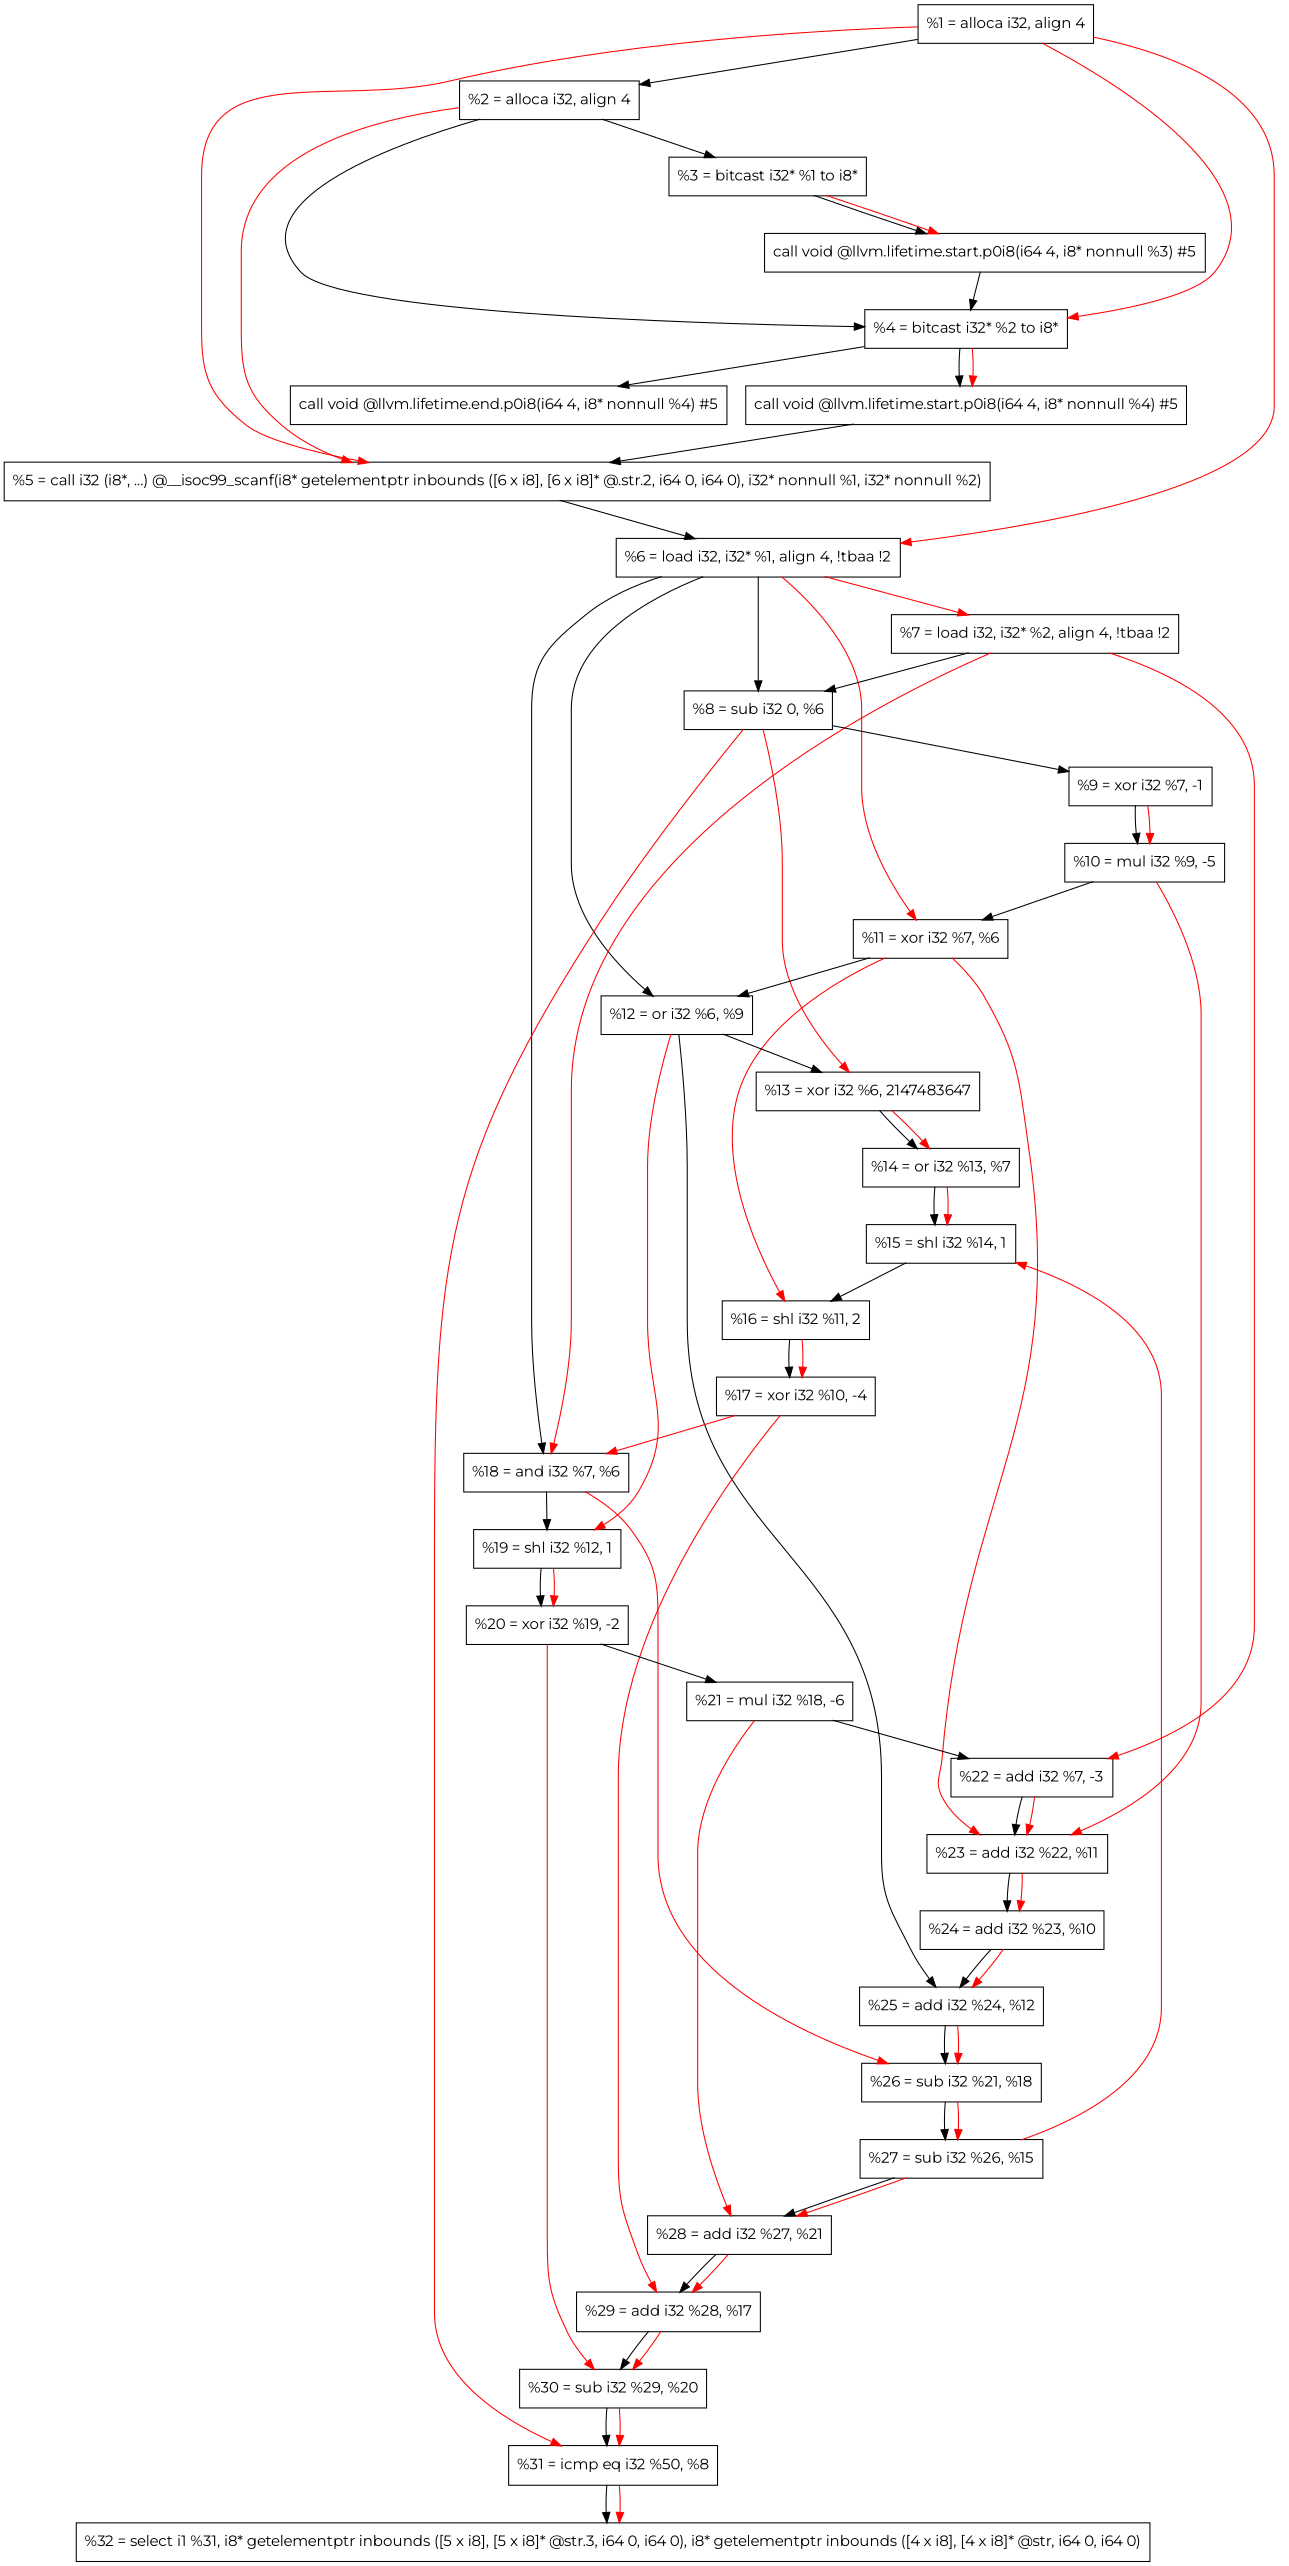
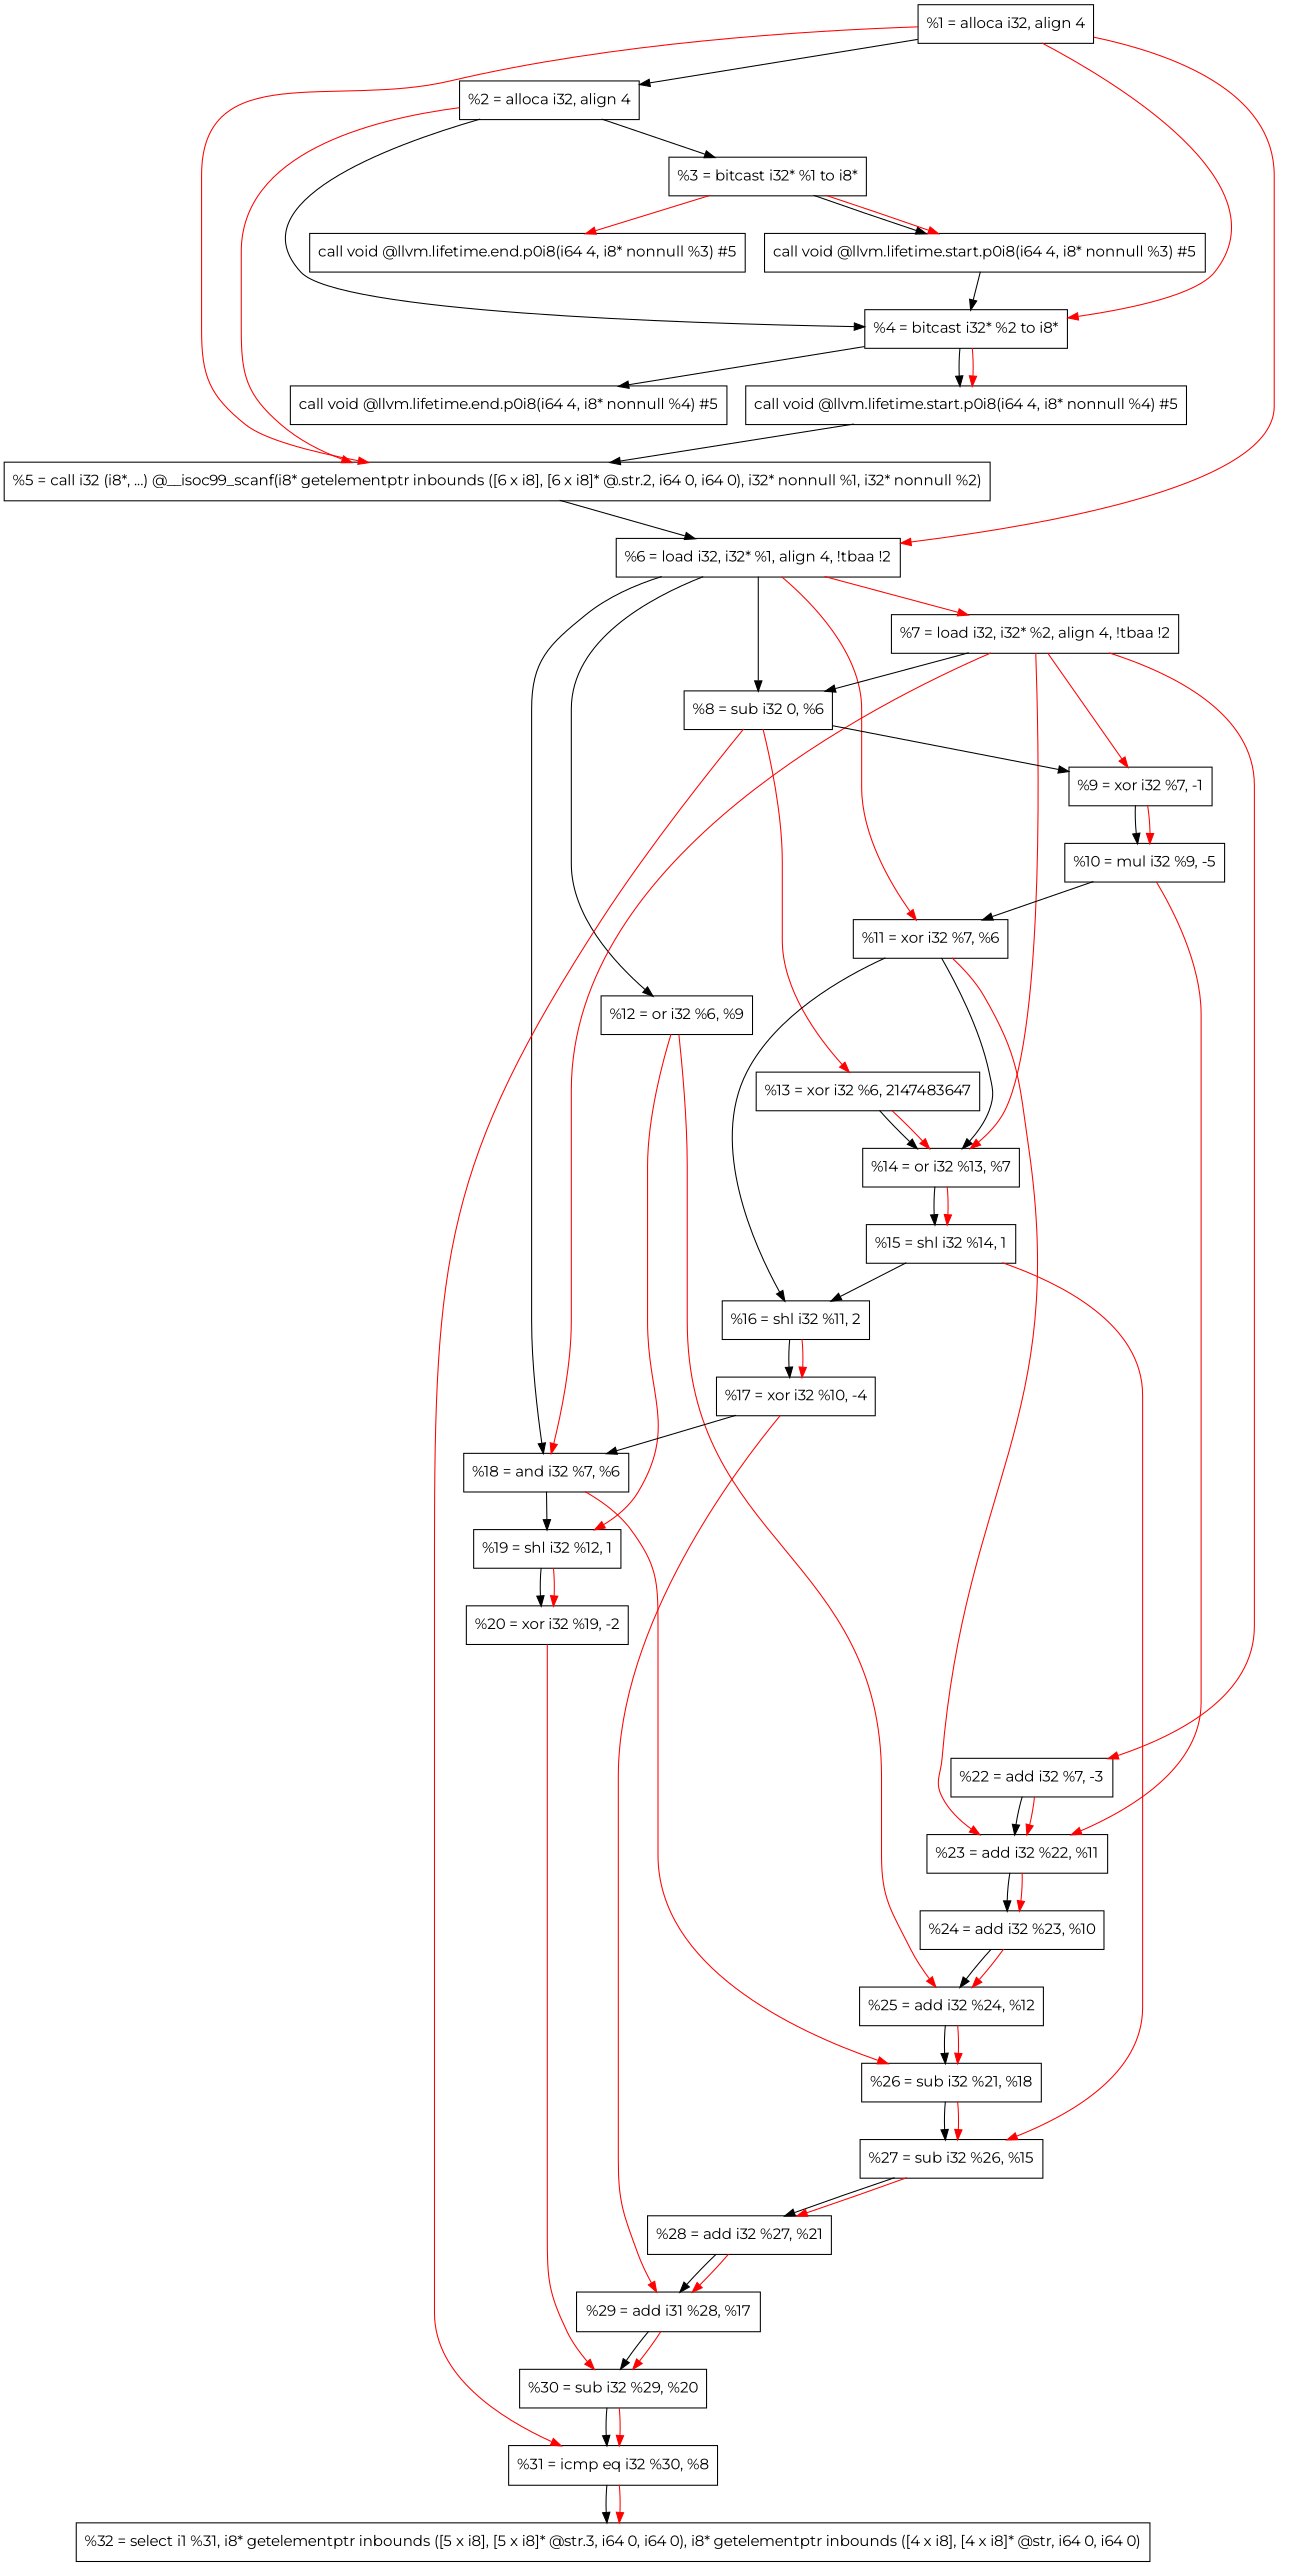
  digraph {
    fontname=Montserrat
    node [fontname=Montserrat shape=record]
    edge [fontname=Montserrat color=red]
    n1 [label="  %1 = alloca i32, align 4"]
    n2 [label="  %2 = alloca i32, align 4"]
    n3 [label="  %5 = call i32 (i8*, ...) @__isoc99_scanf(i8* getelementptr inbounds ([6 x i8], [6 x i8]* @.str.2, i64 0, i64 0), i32* nonnull %1, i32* nonnull %2)"]
    n4 [label="  %6 = load i32, i32* %1, align 4, !tbaa !2"]
    n5 [label="  %4 = bitcast i32* %2 to i8*"]
    n6 [label="  %3 = bitcast i32* %1 to i8*"]
    n7 [label="  call void @llvm.lifetime.start.p0i8(i64 4, i8* nonnull %3) #5"]
+   n8 [label="  call void @llvm.lifetime.end.p0i8(i64 4, i8* nonnull %3) #5"]
    n9 [label="  %7 = load i32, i32* %2, align 4, !tbaa !2"]
    n10 [label="  %8 = sub i32 0, %6"]
    n11 [label="  %11 = xor i32 %7, %6"]
    n12 [label="  %12 = or i32 %6, %9"]
    n13 [label="  %18 = and i32 %7, %6"]
    n14 [label="  call void @llvm.lifetime.start.p0i8(i64 4, i8* nonnull %4) #5"]
    n15 [label="  call void @llvm.lifetime.end.p0i8(i64 4, i8* nonnull %4) #5"]
    n16 [label="  %9 = xor i32 %7, -1"]
    n17 [label="  %14 = or i32 %13, %7"]
    n18 [label="%22 = add i32 %7, -3"]
    n19 [label="  %13 = xor i32 %6, 2147483647"]
-   n20 [label="%31 = icmp eq i32 %50, %8"]
+   n20 [label="  %31 = icmp eq i32 %30, %8"]
    n21 [label="  %16 = shl i32 %11, 2"]
    n22 [label="  %23 = add i32 %22, %11"]
    n23 [label="  %19 = shl i32 %12, 1"]
    n24 [label="  %25 = add i32 %24, %12"]
    n25 [label="%26 = sub i32 %21, %18"]
    n26 [label="  %10 = mul i32 %9, -5"]
    n27 [label="  %15 = shl i32 %14, 1"]
    n28 [label="  %32 = select i1 %31, i8* getelementptr inbounds ([5 x i8], [5 x i8]* @str.3, i64 0, i64 0), i8* getelementptr inbounds ([4 x i8], [4 x i8]* @str, i64 0, i64 0)"]
    n29 [label="  %24 = add i32 %23, %10"]
    n30 [label="%17 = xor i32 %10, -4"]
    n31 [label="  %20 = xor i32 %19, -2"]
    n32 [label="  %27 = sub i32 %26, %15"]
    n33 [label="  %28 = add i32 %27, %21"]
-   n34 [label="  %29 = add i32 %28, %17"]
+   n34 [label="%29 = add i31 %28, %17"]
    n35 [label="  %30 = sub i32 %29, %20"]
-   n36 [label="  %21 = mul i32 %18, -6"]
    n1 -> n2 [color=""]
    n1 -> n3
    n1 -> n4
    n1 -> n5
    n2 -> n3
    n2 -> n5 [color=black]
    n2 -> n6 [color=""]
    n3 -> n4 [color=""]
    n4 -> n9
    n4 -> n10 [color=black]
    n4 -> n11
    n4 -> n12 [color=black]
    n4 -> n13 [color=black]
    n5 -> n14 [color=""]
    n5 -> n14
    n5 -> n15 [color=black]
    n6 -> n7 [color=""]
    n6 -> n7
+   n6 -> n8
    n7 -> n5 [color=""]
    n9 -> n10 [color=""]
    n9 -> n13
+   n9 -> n16
+   n9 -> n17
    n9 -> n18
    n10 -> n16 [color=""]
    n10 -> n19
    n10 -> n20
-   n11 -> n12 [color=""]
-   n11 -> n21
+   n11 -> n17 [color=""]
+   n11 -> n21 [color=black]
    n11 -> n22
-   n12 -> n19 [color=""]
    n12 -> n23
-   n12 -> n24 [color=black]
+   n12 -> n24
    n13 -> n23 [color=""]
    n13 -> n25
    n14 -> n3 [color=""]
    n16 -> n26 [color=""]
    n16 -> n26
    n17 -> n27 [color=""]
    n17 -> n27
    n18 -> n22 [color=""]
    n18 -> n22
    n19 -> n17 [color=""]
    n19 -> n17
    n20 -> n28 [color=""]
    n20 -> n28
    n21 -> n30 [color=""]
    n21 -> n30
    n22 -> n29 [color=""]
    n22 -> n29
    n23 -> n31 [color=""]
    n23 -> n31
    n24 -> n25 [color=""]
    n24 -> n25
    n25 -> n32 [color=""]
    n25 -> n32
    n26 -> n11 [color=""]
    n26 -> n22
    n27 -> n21 [color=""]
-   n32 -> n27
+   n27 -> n32
    n29 -> n24 [color=""]
    n29 -> n24
-   n30 -> n13
+   n30 -> n13 [color=""]
    n30 -> n34
    n31 -> n35
-   n31 -> n36 [color=""]
    n32 -> n33 [color=""]
    n32 -> n33
    n33 -> n34 [color=""]
    n33 -> n34
    n34 -> n35 [color=""]
    n34 -> n35
    n35 -> n20 [color=""]
    n35 -> n20
-   n36 -> n18 [color=""]
-   n36 -> n33
  }
